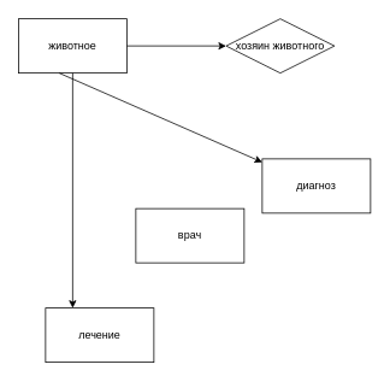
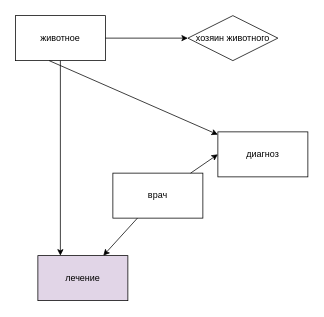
  <mxCell id="0" />
  <mxCell id="1" parent="0" />
  <mxCell id="2" value="животное" style="rounded=0;whiteSpace=wrap;html=1;" parent="1" vertex="1"><mxGeometry x="20" y="20" width="120" height="60" as="geometry" /></mxCell>
  <mxCell id="3" value="хозяин животного" style="rhombus;whiteSpace=wrap;html=1;" parent="1" vertex="1"><mxGeometry x="250" y="20" width="120" height="60" as="geometry" /></mxCell>
  <mxCell id="4" value="врач" style="rounded=0;whiteSpace=wrap;html=1;" parent="1" vertex="1"><mxGeometry x="150" y="230" width="120" height="60" as="geometry" /></mxCell>
  <mxCell id="5" value="диагноз" style="rounded=0;whiteSpace=wrap;html=1;" parent="1" vertex="1"><mxGeometry x="290" y="175" width="120" height="60" as="geometry" /></mxCell>
- <mxCell id="6" value="лечение" style="rounded=0;whiteSpace=wrap;html=1;" parent="1" vertex="1"><mxGeometry x="50" y="340" width="120" height="60" as="geometry" /></mxCell>
+ <mxCell id="6" value="лечение" style="rounded=0;whiteSpace=wrap;html=1;fillColor=#e1d5e7;" parent="1" vertex="1"><mxGeometry x="50" y="340" width="120" height="60" as="geometry" /></mxCell>
  <mxCell id="7" value="" style="endArrow=classic;html=1;rounded=0;entryX=0;entryY=0.5;entryDx=0;entryDy=0;" parent="1" source="2" target="3" edge="1"><mxGeometry width="50" height="50" relative="1" as="geometry"><mxPoint x="160" y="170" as="sourcePoint" /><mxPoint x="230.711" y="120" as="targetPoint" /></mxGeometry></mxCell>
+ <mxCell id="8" value="" style="endArrow=classic;html=1;rounded=0;entryX=0;entryY=0.5;entryDx=0;entryDy=0;" parent="1" source="4" target="5" edge="1"><mxGeometry width="50" height="50" relative="1" as="geometry"><mxPoint x="170" y="270" as="sourcePoint" /><mxPoint x="220" y="220" as="targetPoint" /></mxGeometry></mxCell>
  <mxCell id="9" value="" style="endArrow=classic;html=1;rounded=0;exitX=0.375;exitY=1;exitDx=0;exitDy=0;exitPerimeter=0;" parent="1" source="2" target="5" edge="1"><mxGeometry width="50" height="50" relative="1" as="geometry"><mxPoint x="220" y="240" as="sourcePoint" /><mxPoint x="270" y="190" as="targetPoint" /></mxGeometry></mxCell>
+ <mxCell id="10" value="" style="endArrow=classic;html=1;rounded=0;" parent="1" source="4" target="6" edge="1"><mxGeometry width="50" height="50" relative="1" as="geometry"><mxPoint x="100" y="300" as="sourcePoint" /><mxPoint x="150" y="250" as="targetPoint" /></mxGeometry></mxCell>
  <mxCell id="11" value="" style="endArrow=classic;html=1;rounded=0;entryX=0.25;entryY=0;entryDx=0;entryDy=0;" edge="1" parent="1" source="2" target="6"><mxGeometry width="50" height="50" relative="1" as="geometry"><mxPoint x="-80" y="210" as="sourcePoint" /><mxPoint x="-30" y="160" as="targetPoint" /></mxGeometry></mxCell>
